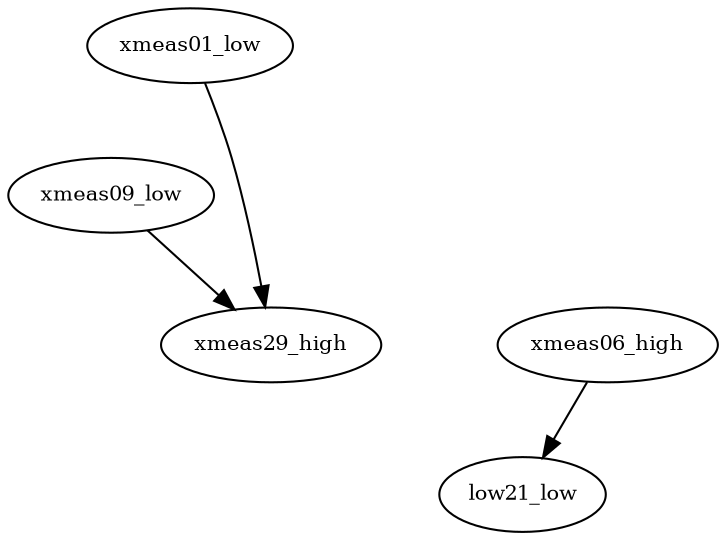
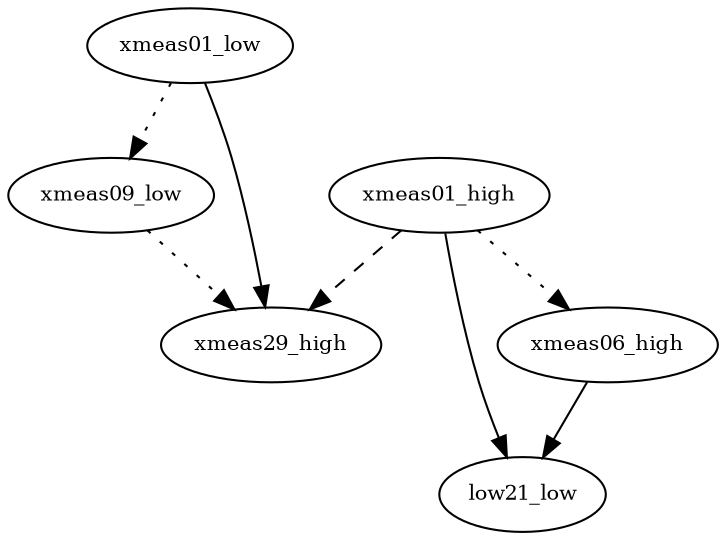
  digraph {
    node [fontsize=10 shape=oval]
    edge [style=dotted weight=5]
    n1 [label=xmeas01_low width=0]
    n2 [label=xmeas09_low width=0]
    n3 [label=xmeas29_high width=0]
    n4 [label=low21_low width=0]
+   n5 [label=xmeas01_high width=0]
    n6 [label=xmeas06_high width=0]
+   n1 -> n2
    n1 -> n3 [style=solid]
-   n2 -> n3 [style=solid]
+   n2 -> n3
+   n5 -> n3 [style=dashed]
+   n5 -> n4 [style=solid]
+   n5 -> n6
    n6 -> n4 [style=solid]
  }
